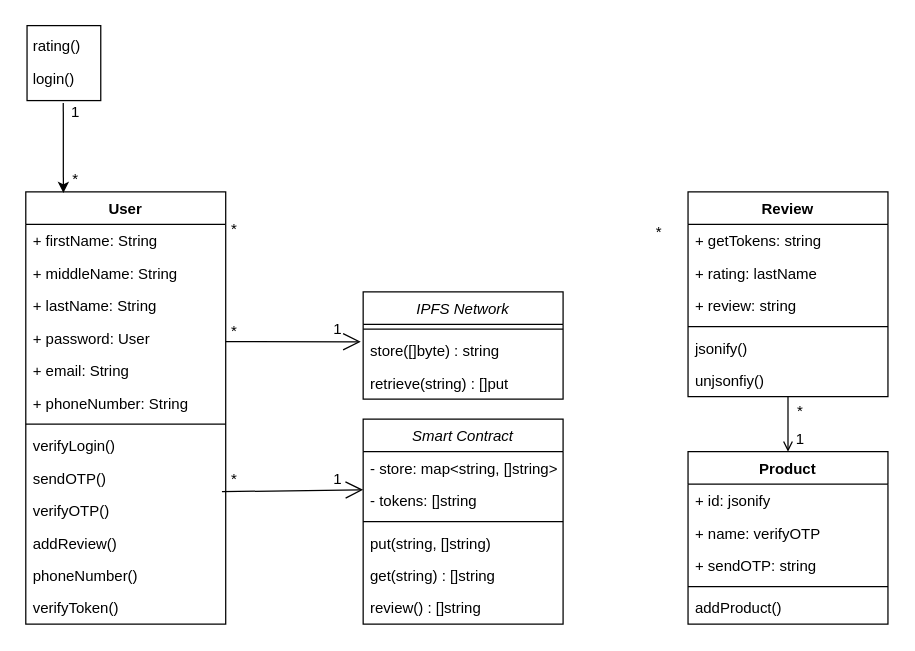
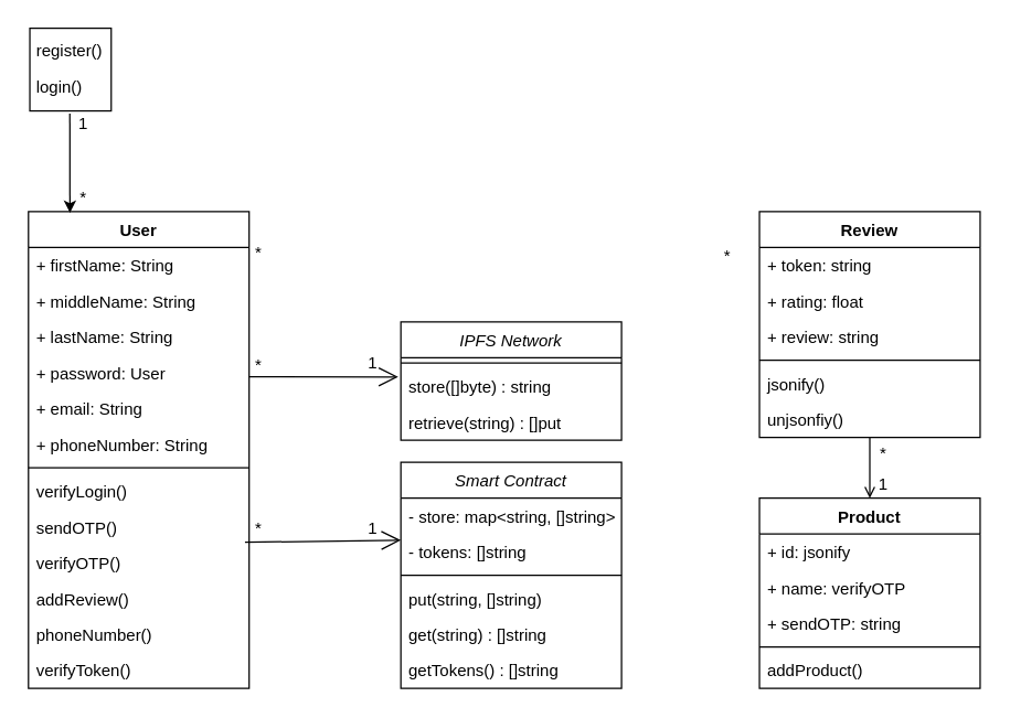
  <mxCell id="0" />
  <mxCell id="1" parent="0" />
  <mxCell id="2" value="" style="rounded=0;whiteSpace=wrap;html=1;" vertex="1" parent="1"><mxGeometry x="21" y="20" width="59" height="60" as="geometry" /></mxCell>
  <mxCell id="3" value="User" style="swimlane;fontStyle=1;align=center;verticalAlign=top;childLayout=stackLayout;horizontal=1;startSize=26;horizontalStack=0;resizeParent=1;resizeParentMax=0;resizeLast=0;collapsible=1;marginBottom=0;" vertex="1" parent="1"><mxGeometry x="20" y="153" width="160" height="346" as="geometry" /></mxCell>
  <mxCell id="4" value="+ firstName: String" style="text;strokeColor=none;fillColor=none;align=left;verticalAlign=top;spacingLeft=4;spacingRight=4;overflow=hidden;rotatable=0;points=[[0,0.5],[1,0.5]];portConstraint=eastwest;" vertex="1" parent="3"><mxGeometry y="26" width="160" height="26" as="geometry" /></mxCell>
  <mxCell id="5" value="+ middleName: String" style="text;strokeColor=none;fillColor=none;align=left;verticalAlign=top;spacingLeft=4;spacingRight=4;overflow=hidden;rotatable=0;points=[[0,0.5],[1,0.5]];portConstraint=eastwest;" vertex="1" parent="3"><mxGeometry y="52" width="160" height="26" as="geometry" /></mxCell>
  <mxCell id="6" value="+ lastName: String" style="text;strokeColor=none;fillColor=none;align=left;verticalAlign=top;spacingLeft=4;spacingRight=4;overflow=hidden;rotatable=0;points=[[0,0.5],[1,0.5]];portConstraint=eastwest;" vertex="1" parent="3"><mxGeometry y="78" width="160" height="26" as="geometry" /></mxCell>
  <mxCell id="7" value="+ password: User" style="text;strokeColor=none;fillColor=none;align=left;verticalAlign=top;spacingLeft=4;spacingRight=4;overflow=hidden;rotatable=0;points=[[0,0.5],[1,0.5]];portConstraint=eastwest;" vertex="1" parent="3"><mxGeometry y="104" width="160" height="26" as="geometry" /></mxCell>
  <mxCell id="8" value="+ email: String" style="text;strokeColor=none;fillColor=none;align=left;verticalAlign=top;spacingLeft=4;spacingRight=4;overflow=hidden;rotatable=0;points=[[0,0.5],[1,0.5]];portConstraint=eastwest;" vertex="1" parent="3"><mxGeometry y="130" width="160" height="26" as="geometry" /></mxCell>
  <mxCell id="9" value="+ phoneNumber: String" style="text;strokeColor=none;fillColor=none;align=left;verticalAlign=top;spacingLeft=4;spacingRight=4;overflow=hidden;rotatable=0;points=[[0,0.5],[1,0.5]];portConstraint=eastwest;" vertex="1" parent="3"><mxGeometry y="156" width="160" height="26" as="geometry" /></mxCell>
  <mxCell id="10" value="" style="line;strokeWidth=1;fillColor=none;align=left;verticalAlign=middle;spacingTop=-1;spacingLeft=3;spacingRight=3;rotatable=0;labelPosition=right;points=[];portConstraint=eastwest;" vertex="1" parent="3"><mxGeometry y="182" width="160" height="8" as="geometry" /></mxCell>
  <mxCell id="11" value="verifyLogin()" style="text;strokeColor=none;fillColor=none;align=left;verticalAlign=top;spacingLeft=4;spacingRight=4;overflow=hidden;rotatable=0;points=[[0,0.5],[1,0.5]];portConstraint=eastwest;" vertex="1" parent="3"><mxGeometry y="190" width="160" height="26" as="geometry" /></mxCell>
  <mxCell id="12" value="sendOTP()" style="text;strokeColor=none;fillColor=none;align=left;verticalAlign=top;spacingLeft=4;spacingRight=4;overflow=hidden;rotatable=0;points=[[0,0.5],[1,0.5]];portConstraint=eastwest;" vertex="1" parent="3"><mxGeometry y="216" width="160" height="26" as="geometry" /></mxCell>
  <mxCell id="13" value="verifyOTP()" style="text;strokeColor=none;fillColor=none;align=left;verticalAlign=top;spacingLeft=4;spacingRight=4;overflow=hidden;rotatable=0;points=[[0,0.5],[1,0.5]];portConstraint=eastwest;" vertex="1" parent="3"><mxGeometry y="242" width="160" height="26" as="geometry" /></mxCell>
  <mxCell id="14" value="addReview()" style="text;strokeColor=none;fillColor=none;align=left;verticalAlign=top;spacingLeft=4;spacingRight=4;overflow=hidden;rotatable=0;points=[[0,0.5],[1,0.5]];portConstraint=eastwest;" vertex="1" parent="3"><mxGeometry y="268" width="160" height="26" as="geometry" /></mxCell>
  <mxCell id="15" value="phoneNumber()" style="text;strokeColor=none;fillColor=none;align=left;verticalAlign=top;spacingLeft=4;spacingRight=4;overflow=hidden;rotatable=0;points=[[0,0.5],[1,0.5]];portConstraint=eastwest;" vertex="1" parent="3"><mxGeometry y="294" width="160" height="26" as="geometry" /></mxCell>
  <mxCell id="16" value="verifyToken()" style="text;strokeColor=none;fillColor=none;align=left;verticalAlign=top;spacingLeft=4;spacingRight=4;overflow=hidden;rotatable=0;points=[[0,0.5],[1,0.5]];portConstraint=eastwest;" vertex="1" parent="3"><mxGeometry y="320" width="160" height="26" as="geometry" /></mxCell>
  <mxCell id="17" value="Product" style="swimlane;fontStyle=1;align=center;verticalAlign=top;childLayout=stackLayout;horizontal=1;startSize=26;horizontalStack=0;resizeParent=1;resizeParentMax=0;resizeLast=0;collapsible=1;marginBottom=0;" vertex="1" parent="1"><mxGeometry x="550" y="361" width="160" height="138" as="geometry" /></mxCell>
  <mxCell id="18" value="+ id: jsonify" style="text;strokeColor=none;fillColor=none;align=left;verticalAlign=top;spacingLeft=4;spacingRight=4;overflow=hidden;rotatable=0;points=[[0,0.5],[1,0.5]];portConstraint=eastwest;" vertex="1" parent="17"><mxGeometry y="26" width="160" height="26" as="geometry" /></mxCell>
  <mxCell id="19" value="+ name: verifyOTP" style="text;strokeColor=none;fillColor=none;align=left;verticalAlign=top;spacingLeft=4;spacingRight=4;overflow=hidden;rotatable=0;points=[[0,0.5],[1,0.5]];portConstraint=eastwest;" vertex="1" parent="17"><mxGeometry y="52" width="160" height="26" as="geometry" /></mxCell>
  <mxCell id="20" value="+ sendOTP: string" style="text;strokeColor=none;fillColor=none;align=left;verticalAlign=top;spacingLeft=4;spacingRight=4;overflow=hidden;rotatable=0;points=[[0,0.5],[1,0.5]];portConstraint=eastwest;" vertex="1" parent="17"><mxGeometry y="78" width="160" height="26" as="geometry" /></mxCell>
  <mxCell id="21" value="" style="line;strokeWidth=1;fillColor=none;align=left;verticalAlign=middle;spacingTop=-1;spacingLeft=3;spacingRight=3;rotatable=0;labelPosition=right;points=[];portConstraint=eastwest;" vertex="1" parent="17"><mxGeometry y="104" width="160" height="8" as="geometry" /></mxCell>
  <mxCell id="22" value="addProduct()" style="text;strokeColor=none;fillColor=none;align=left;verticalAlign=top;spacingLeft=4;spacingRight=4;overflow=hidden;rotatable=0;points=[[0,0.5],[1,0.5]];portConstraint=eastwest;" vertex="1" parent="17"><mxGeometry y="112" width="160" height="26" as="geometry" /></mxCell>
  <mxCell id="23" value="Review" style="swimlane;fontStyle=1;align=center;verticalAlign=top;childLayout=stackLayout;horizontal=1;startSize=26;horizontalStack=0;resizeParent=1;resizeParentMax=0;resizeLast=0;collapsible=1;marginBottom=0;" vertex="1" parent="1"><mxGeometry x="550" y="153" width="160" height="164" as="geometry" /></mxCell>
- <mxCell id="24" value="+ getTokens: string" style="text;strokeColor=none;fillColor=none;align=left;verticalAlign=top;spacingLeft=4;spacingRight=4;overflow=hidden;rotatable=0;points=[[0,0.5],[1,0.5]];portConstraint=eastwest;" vertex="1" parent="23"><mxGeometry y="26" width="160" height="26" as="geometry" /></mxCell>
- <mxCell id="25" value="+ rating: lastName" style="text;strokeColor=none;fillColor=none;align=left;verticalAlign=top;spacingLeft=4;spacingRight=4;overflow=hidden;rotatable=0;points=[[0,0.5],[1,0.5]];portConstraint=eastwest;" vertex="1" parent="23"><mxGeometry y="52" width="160" height="26" as="geometry" /></mxCell>
+ <mxCell id="24" value="+ token: string" style="text;strokeColor=none;fillColor=none;align=left;verticalAlign=top;spacingLeft=4;spacingRight=4;overflow=hidden;rotatable=0;points=[[0,0.5],[1,0.5]];portConstraint=eastwest;" vertex="1" parent="23"><mxGeometry y="26" width="160" height="26" as="geometry" /></mxCell>
+ <mxCell id="25" value="+ rating: float" style="text;strokeColor=none;fillColor=none;align=left;verticalAlign=top;spacingLeft=4;spacingRight=4;overflow=hidden;rotatable=0;points=[[0,0.5],[1,0.5]];portConstraint=eastwest;" vertex="1" parent="23"><mxGeometry y="52" width="160" height="26" as="geometry" /></mxCell>
  <mxCell id="26" value="+ review: string" style="text;strokeColor=none;fillColor=none;align=left;verticalAlign=top;spacingLeft=4;spacingRight=4;overflow=hidden;rotatable=0;points=[[0,0.5],[1,0.5]];portConstraint=eastwest;" vertex="1" parent="23"><mxGeometry y="78" width="160" height="26" as="geometry" /></mxCell>
  <mxCell id="27" value="" style="line;strokeWidth=1;fillColor=none;align=left;verticalAlign=middle;spacingTop=-1;spacingLeft=3;spacingRight=3;rotatable=0;labelPosition=right;points=[];portConstraint=eastwest;" vertex="1" parent="23"><mxGeometry y="104" width="160" height="8" as="geometry" /></mxCell>
  <mxCell id="28" value="jsonify()" style="text;strokeColor=none;fillColor=none;align=left;verticalAlign=top;spacingLeft=4;spacingRight=4;overflow=hidden;rotatable=0;points=[[0,0.5],[1,0.5]];portConstraint=eastwest;" vertex="1" parent="23"><mxGeometry y="112" width="160" height="26" as="geometry" /></mxCell>
  <mxCell id="29" value="unjsonfiy()" style="text;strokeColor=none;fillColor=none;align=left;verticalAlign=top;spacingLeft=4;spacingRight=4;overflow=hidden;rotatable=0;points=[[0,0.5],[1,0.5]];portConstraint=eastwest;" vertex="1" parent="23"><mxGeometry y="138" width="160" height="26" as="geometry" /></mxCell>
- <mxCell id="30" value="rating()" style="text;strokeColor=none;fillColor=none;align=left;verticalAlign=top;spacingLeft=4;spacingRight=4;overflow=hidden;rotatable=0;points=[[0,0.5],[1,0.5]];portConstraint=eastwest;" vertex="1" parent="1"><mxGeometry x="20" y="23" width="160" height="26" as="geometry" /></mxCell>
+ <mxCell id="30" value="register()" style="text;strokeColor=none;fillColor=none;align=left;verticalAlign=top;spacingLeft=4;spacingRight=4;overflow=hidden;rotatable=0;points=[[0,0.5],[1,0.5]];portConstraint=eastwest;" vertex="1" parent="1"><mxGeometry x="20" y="23" width="160" height="26" as="geometry" /></mxCell>
  <mxCell id="31" value="login()" style="text;strokeColor=none;fillColor=none;align=left;verticalAlign=top;spacingLeft=4;spacingRight=4;overflow=hidden;rotatable=0;points=[[0,0.5],[1,0.5]];portConstraint=eastwest;" vertex="1" parent="1"><mxGeometry x="20" y="49" width="160" height="26" as="geometry" /></mxCell>
  <mxCell id="32" value="" style="endArrow=classic;html=1;entryX=0.188;entryY=0.006;entryDx=0;entryDy=0;entryPerimeter=0;" edge="1" parent="1"><mxGeometry width="50" height="50" relative="1" as="geometry"><mxPoint x="50" y="82" as="sourcePoint" /><mxPoint x="50.08" y="153.92" as="targetPoint" /></mxGeometry></mxCell>
  <mxCell id="33" value="1" style="text;html=1;strokeColor=none;fillColor=none;align=center;verticalAlign=middle;whiteSpace=wrap;rounded=0;" vertex="1" parent="1"><mxGeometry x="40" y="80" width="40" height="20" as="geometry" /></mxCell>
  <mxCell id="34" value="*" style="text;html=1;strokeColor=none;fillColor=none;align=center;verticalAlign=middle;whiteSpace=wrap;rounded=0;" vertex="1" parent="1"><mxGeometry x="40" y="133" width="40" height="20" as="geometry" /></mxCell>
  <mxCell id="35" value="" style="endArrow=open;html=1;entryX=0.5;entryY=0;entryDx=0;entryDy=0;exitX=0.5;exitY=1;exitDx=0;exitDy=0;" edge="1" parent="1" source="23" target="17"><mxGeometry width="50" height="50" relative="1" as="geometry"><mxPoint x="290" y="313" as="sourcePoint" /><mxPoint x="340" y="263" as="targetPoint" /></mxGeometry></mxCell>
  <mxCell id="36" value="1" style="text;html=1;strokeColor=none;fillColor=none;align=center;verticalAlign=middle;whiteSpace=wrap;rounded=0;" vertex="1" parent="1"><mxGeometry x="620" y="341" width="40" height="20" as="geometry" /></mxCell>
  <mxCell id="37" value="*" style="text;html=1;strokeColor=none;fillColor=none;align=center;verticalAlign=middle;whiteSpace=wrap;rounded=0;" vertex="1" parent="1"><mxGeometry x="620" y="319" width="40" height="20" as="geometry" /></mxCell>
  <mxCell id="38" value="Smart Contract" style="swimlane;fontStyle=2;align=center;verticalAlign=top;childLayout=stackLayout;horizontal=1;startSize=26;horizontalStack=0;resizeParent=1;resizeLast=0;collapsible=1;marginBottom=0;rounded=0;shadow=0;strokeWidth=1;" vertex="1" parent="1"><mxGeometry x="290" y="335" width="160" height="164" as="geometry"><mxRectangle x="230" y="140" width="160" height="26" as="alternateBounds" /></mxGeometry></mxCell>
  <mxCell id="39" value="- store: map&lt;string, []string&gt;" style="text;align=left;verticalAlign=top;spacingLeft=4;spacingRight=4;overflow=hidden;rotatable=0;points=[[0,0.5],[1,0.5]];portConstraint=eastwest;" vertex="1" parent="38"><mxGeometry y="26" width="160" height="26" as="geometry" /></mxCell>
  <mxCell id="40" value="- tokens: []string" style="text;align=left;verticalAlign=top;spacingLeft=4;spacingRight=4;overflow=hidden;rotatable=0;points=[[0,0.5],[1,0.5]];portConstraint=eastwest;rounded=0;shadow=0;html=0;" vertex="1" parent="38"><mxGeometry y="52" width="160" height="26" as="geometry" /></mxCell>
  <mxCell id="41" value="" style="line;html=1;strokeWidth=1;align=left;verticalAlign=middle;spacingTop=-1;spacingLeft=3;spacingRight=3;rotatable=0;labelPosition=right;points=[];portConstraint=eastwest;" vertex="1" parent="38"><mxGeometry y="78" width="160" height="8" as="geometry" /></mxCell>
  <mxCell id="42" value="put(string, []string)" style="text;align=left;verticalAlign=top;spacingLeft=4;spacingRight=4;overflow=hidden;rotatable=0;points=[[0,0.5],[1,0.5]];portConstraint=eastwest;" vertex="1" parent="38"><mxGeometry y="86" width="160" height="26" as="geometry" /></mxCell>
  <mxCell id="43" value="get(string) : []string" style="text;align=left;verticalAlign=top;spacingLeft=4;spacingRight=4;overflow=hidden;rotatable=0;points=[[0,0.5],[1,0.5]];portConstraint=eastwest;" vertex="1" parent="38"><mxGeometry y="112" width="160" height="26" as="geometry" /></mxCell>
- <mxCell id="44" value="review() : []string" style="text;align=left;verticalAlign=top;spacingLeft=4;spacingRight=4;overflow=hidden;rotatable=0;points=[[0,0.5],[1,0.5]];portConstraint=eastwest;" vertex="1" parent="38"><mxGeometry y="138" width="160" height="26" as="geometry" /></mxCell>
+ <mxCell id="44" value="getTokens() : []string" style="text;align=left;verticalAlign=top;spacingLeft=4;spacingRight=4;overflow=hidden;rotatable=0;points=[[0,0.5],[1,0.5]];portConstraint=eastwest;" vertex="1" parent="38"><mxGeometry y="138" width="160" height="26" as="geometry" /></mxCell>
  <mxCell id="45" value="IPFS Network" style="swimlane;fontStyle=2;align=center;verticalAlign=top;childLayout=stackLayout;horizontal=1;startSize=26;horizontalStack=0;resizeParent=1;resizeLast=0;collapsible=1;marginBottom=0;rounded=0;shadow=0;strokeWidth=1;" vertex="1" parent="1"><mxGeometry x="290" y="233" width="160" height="86" as="geometry"><mxRectangle x="230" y="140" width="160" height="26" as="alternateBounds" /></mxGeometry></mxCell>
  <mxCell id="46" value="" style="line;html=1;strokeWidth=1;align=left;verticalAlign=middle;spacingTop=-1;spacingLeft=3;spacingRight=3;rotatable=0;labelPosition=right;points=[];portConstraint=eastwest;" vertex="1" parent="45"><mxGeometry y="26" width="160" height="8" as="geometry" /></mxCell>
  <mxCell id="47" value="store([]byte) : string" style="text;align=left;verticalAlign=top;spacingLeft=4;spacingRight=4;overflow=hidden;rotatable=0;points=[[0,0.5],[1,0.5]];portConstraint=eastwest;" vertex="1" parent="45"><mxGeometry y="34" width="160" height="26" as="geometry" /></mxCell>
  <mxCell id="48" value="retrieve(string) : []put" style="text;align=left;verticalAlign=top;spacingLeft=4;spacingRight=4;overflow=hidden;rotatable=0;points=[[0,0.5],[1,0.5]];portConstraint=eastwest;" vertex="1" parent="45"><mxGeometry y="60" width="160" height="26" as="geometry" /></mxCell>
  <mxCell id="49" value="" style="endArrow=open;endFill=1;endSize=12;html=1;entryX=-0.012;entryY=0.231;entryDx=0;entryDy=0;entryPerimeter=0;" edge="1" parent="1" target="47"><mxGeometry width="160" relative="1" as="geometry"><mxPoint x="180" y="273" as="sourcePoint" /><mxPoint x="400" y="283" as="targetPoint" /></mxGeometry></mxCell>
  <mxCell id="50" value="" style="endArrow=open;endFill=1;endSize=12;html=1;exitX=0.25;exitY=1;exitDx=0;exitDy=0;entryX=-0.012;entryY=0.231;entryDx=0;entryDy=0;entryPerimeter=0;" edge="1" parent="1" source="53"><mxGeometry width="160" relative="1" as="geometry"><mxPoint x="181.92" y="390.5" as="sourcePoint" /><mxPoint x="290" y="391.506" as="targetPoint" /></mxGeometry></mxCell>
  <mxCell id="51" value="1" style="text;html=1;strokeColor=none;fillColor=none;align=center;verticalAlign=middle;whiteSpace=wrap;rounded=0;" vertex="1" parent="1"><mxGeometry x="250" y="253" width="40" height="20" as="geometry" /></mxCell>
  <mxCell id="52" value="*" style="text;html=1;strokeColor=none;fillColor=none;align=center;verticalAlign=middle;whiteSpace=wrap;rounded=0;" vertex="1" parent="1"><mxGeometry x="167" y="255" width="40" height="20" as="geometry" /></mxCell>
  <mxCell id="53" value="*" style="text;html=1;strokeColor=none;fillColor=none;align=center;verticalAlign=middle;whiteSpace=wrap;rounded=0;" vertex="1" parent="1"><mxGeometry x="167" y="373" width="40" height="20" as="geometry" /></mxCell>
  <mxCell id="54" value="1" style="text;html=1;strokeColor=none;fillColor=none;align=center;verticalAlign=middle;whiteSpace=wrap;rounded=0;" vertex="1" parent="1"><mxGeometry x="250" y="373" width="40" height="20" as="geometry" /></mxCell>
  <mxCell id="55" value="*" style="text;html=1;strokeColor=none;fillColor=none;align=center;verticalAlign=middle;whiteSpace=wrap;rounded=0;" vertex="1" parent="1"><mxGeometry x="167" y="173" width="40" height="20" as="geometry" /></mxCell>
  <mxCell id="56" value="*" style="text;html=1;strokeColor=none;fillColor=none;align=center;verticalAlign=middle;whiteSpace=wrap;rounded=0;" vertex="1" parent="1"><mxGeometry x="507" y="176" width="40" height="20" as="geometry" /></mxCell>
